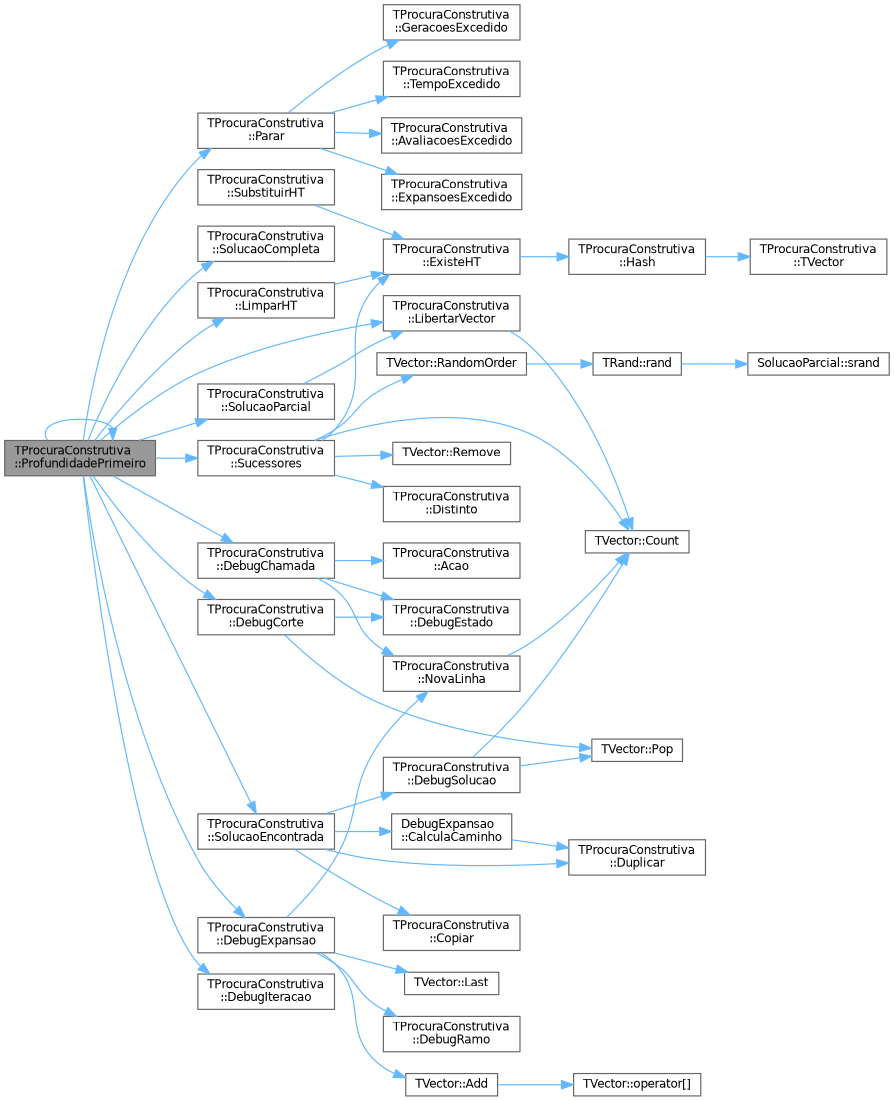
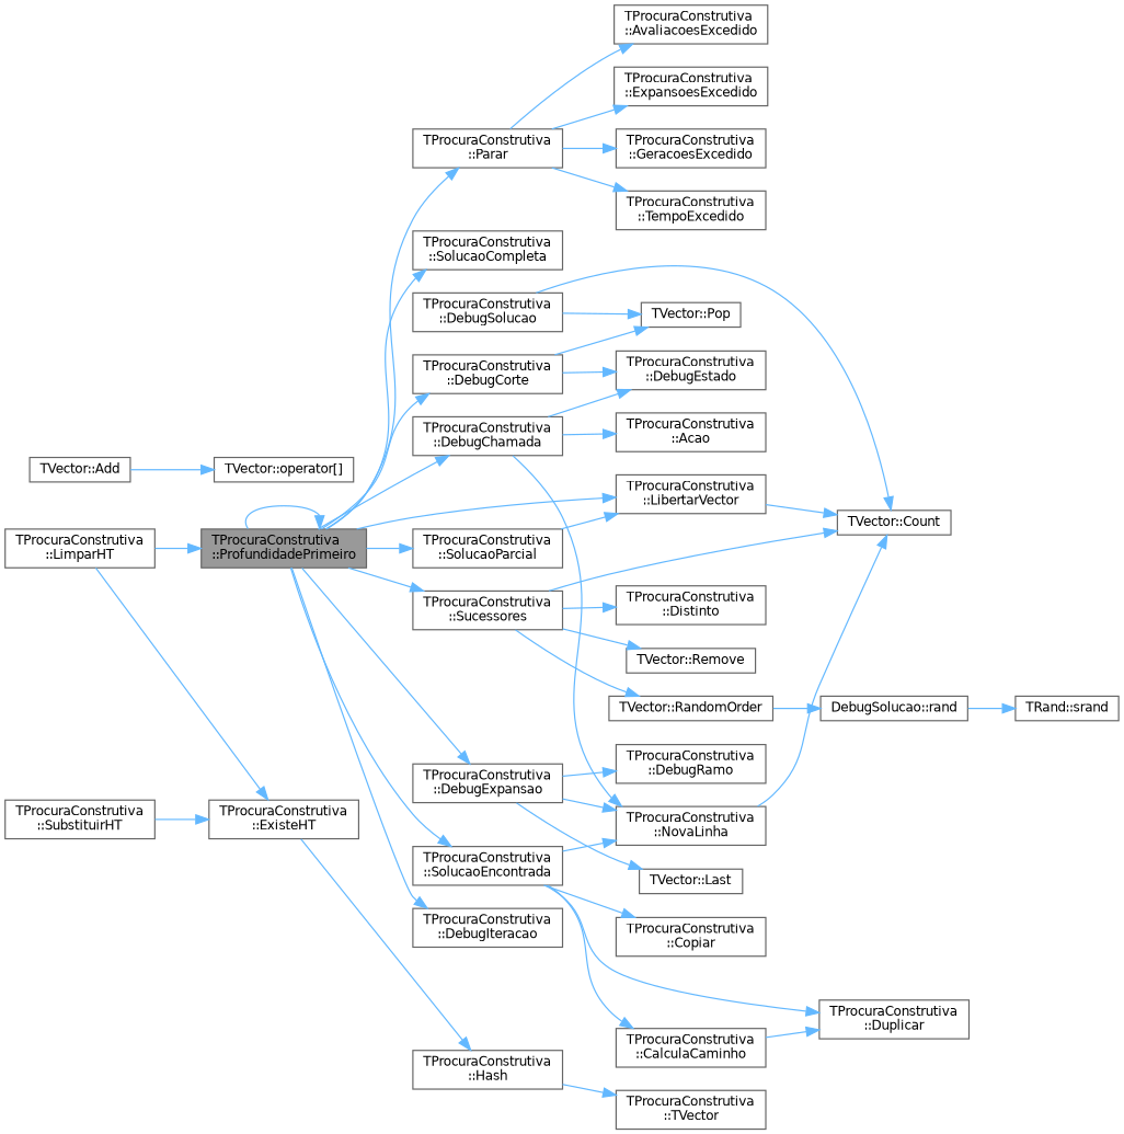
  digraph {
    rankdir=LR
    node [color=grey40 fillcolor=white fontname=Helvetica fontsize=10 shape=box style=filled]
    edge [color=steelblue1 fontname=Helvetica fontsize=10 labelfontname=Helvetica labelfontsize=10 style=solid]
    n1 [color=gray40 fillcolor=grey60 fontcolor=black height=0.2 label="TProcuraConstrutiva\l::ProfundidadePrimeiro" width=0.4]
    n2 [height=0.2 label="TProcuraConstrutiva\l::DebugChamada" width=0.4]
    n3 [height=0.2 label="TProcuraConstrutiva\l::DebugCorte" width=0.4]
    n4 [height=0.2 label="TProcuraConstrutiva\l::DebugExpansao" width=0.4]
    n5 [height=0.2 label="TProcuraConstrutiva\l::DebugIteracao" width=0.4]
    n6 [height=0.2 label="TProcuraConstrutiva\l::LibertarVector" width=0.4]
    n7 [height=0.2 label="TProcuraConstrutiva\l::LimparHT" width=0.4]
    n8 [height=0.2 label="TProcuraConstrutiva\l::Parar" width=0.4]
    n9 [height=0.2 label="TProcuraConstrutiva\l::SolucaoCompleta" width=0.4]
    n10 [height=0.2 label="TProcuraConstrutiva\l::SolucaoEncontrada" width=0.4]
    n11 [height=0.2 label="TProcuraConstrutiva\l::SolucaoParcial" width=0.4]
    n12 [height=0.2 label="TProcuraConstrutiva\l::Sucessores" width=0.4]
    n13 [height=0.2 label="TVector::Count" width=0.4]
    n14 [height=0.2 label="TProcuraConstrutiva\l::Acao" width=0.4]
    n15 [height=0.2 label="TProcuraConstrutiva\l::DebugEstado" width=0.4]
    n16 [height=0.2 label="TProcuraConstrutiva\l::NovaLinha" width=0.4]
    n17 [height=0.2 label="TVector::Pop" width=0.4]
    n18 [height=0.2 label="TVector::Add" width=0.4]
    n19 [height=0.2 label="TProcuraConstrutiva\l::DebugRamo" width=0.4]
    n20 [height=0.2 label="TVector::Last" width=0.4]
    n21 [height=0.2 label="TProcuraConstrutiva\l::ExisteHT" width=0.4]
    n22 [height=0.2 label="TProcuraConstrutiva\l::AvaliacoesExcedido" width=0.4]
    n23 [height=0.2 label="TProcuraConstrutiva\l::ExpansoesExcedido" width=0.4]
    n24 [height=0.2 label="TProcuraConstrutiva\l::GeracoesExcedido" width=0.4]
    n25 [height=0.2 label="TProcuraConstrutiva\l::TempoExcedido" width=0.4]
-   n26 [height=0.2 label="DebugExpansao\l::CalculaCaminho" width=0.4]
+   n26 [height=0.2 label="TProcuraConstrutiva\l::CalculaCaminho" width=0.4]
    n27 [height=0.2 label="TProcuraConstrutiva\l::Duplicar" width=0.4]
    n28 [height=0.2 label="TProcuraConstrutiva\l::Copiar" width=0.4]
    n29 [height=0.2 label="TProcuraConstrutiva\l::DebugSolucao" width=0.4]
    n30 [height=0.2 label="TProcuraConstrutiva\l::Distinto" width=0.4]
    n31 [height=0.2 label="TVector::RandomOrder" width=0.4]
    n32 [height=0.2 label="TVector::Remove" width=0.4]
    n33 [height=0.2 label="TVector::operator[]" width=0.4]
    n34 [height=0.2 label="TProcuraConstrutiva\l::Hash" width=0.4]
    n35 [height=0.2 label="TProcuraConstrutiva\l::TVector" width=0.4]
    n36 [height=0.2 label="TProcuraConstrutiva\l::SubstituirHT" width=0.4]
-   n37 [height=0.2 label="TRand::rand" width=0.4]
-   n38 [height=0.2 label="SolucaoParcial::srand" width=0.4]
+   n37 [height=0.2 label="DebugSolucao::rand" width=0.4]
+   n38 [height=0.2 label="TRand::srand" width=0.4]
    n1 -> n1
    n1 -> n2
    n1 -> n3
    n1 -> n4
    n1 -> n5
    n1 -> n6
-   n1 -> n7
+   n7 -> n1
    n1 -> n8
    n1 -> n9
    n1 -> n10
    n1 -> n11
    n1 -> n12
    n2 -> n14
    n2 -> n15
    n2 -> n16
    n3 -> n15
    n3 -> n17
    n4 -> n16
-   n4 -> n18
    n4 -> n19
    n4 -> n20
    n6 -> n13
    n7 -> n21
    n8 -> n22
    n8 -> n23
    n8 -> n24
    n8 -> n25
    n10 -> n26
    n10 -> n27
    n10 -> n28
-   n10 -> n29
+   n10 -> n16
    n11 -> n6
    n12 -> n13
-   n12 -> n21
    n12 -> n30
    n12 -> n31
    n12 -> n32
    n16 -> n13
    n18 -> n33
    n21 -> n34
    n26 -> n27
    n29 -> n13
    n29 -> n17
    n31 -> n37
    n34 -> n35
    n36 -> n21
    n37 -> n38
  }
